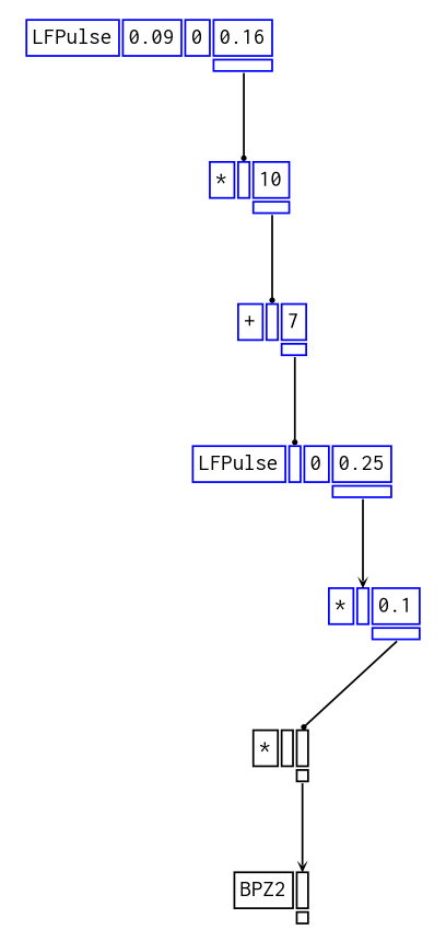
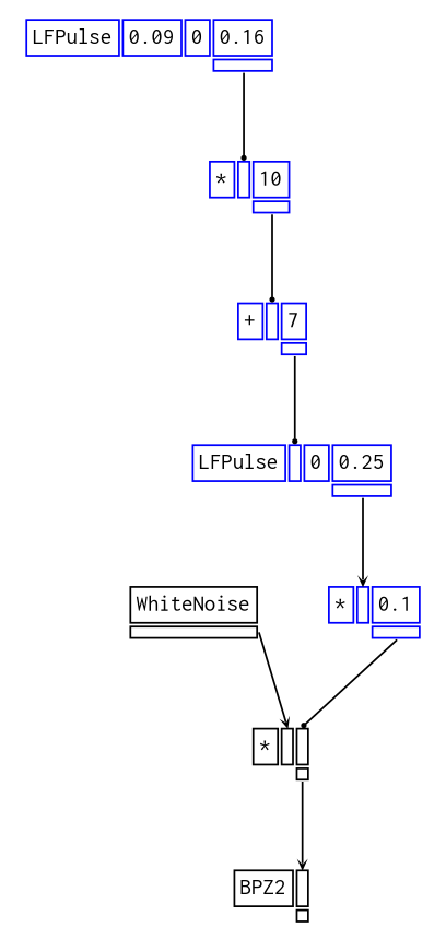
  digraph {
    splines=false
    node [color=blue fontname=Courier fontsize=12 shape=plaintext]
    edge [arrowhead=dot arrowsize=0.25 headport=i_0 tailport=o_0]
+   n1 [color=black label=<<TABLE BORDER="0" CELLBORDER="1"><TR><TD>WhiteNoise</TD></TR><TR><TD PORT="o_0" ID="u_0:o_0"></TD></TR></TABLE>>]
    n2 [color=black label=<<TABLE BORDER="0" CELLBORDER="1"><TR><TD>*</TD><TD PORT="i_0" ID="u_13:i_0"></TD><TD PORT="i_1" ID="u_13:i_1"></TD></TR><TR><TD BORDER="0"></TD><TD BORDER="0"></TD><TD PORT="o_0" ID="u_13:o_0"></TD></TR></TABLE>>]
    n3 [label=<<TABLE BORDER="0" CELLBORDER="1"><TR><TD>LFPulse</TD><TD ID="u_4:K_0">0.09</TD><TD ID="u_4:K_1">0</TD><TD ID="u_4:K_2">0.16</TD></TR><TR><TD BORDER="0"></TD><TD BORDER="0"></TD><TD BORDER="0"></TD><TD PORT="o_0" ID="u_4:o_0"></TD></TR></TABLE>>]
    n4 [label=<<TABLE BORDER="0" CELLBORDER="1"><TR><TD>*</TD><TD PORT="i_0" ID="u_6:i_0"></TD><TD ID="u_6:K_1">10</TD></TR><TR><TD BORDER="0"></TD><TD BORDER="0"></TD><TD PORT="o_0" ID="u_6:o_0"></TD></TR></TABLE>>]
    n5 [label=<<TABLE BORDER="0" CELLBORDER="1"><TR><TD>+</TD><TD PORT="i_0" ID="u_8:i_0"></TD><TD ID="u_8:K_1">7</TD></TR><TR><TD BORDER="0"></TD><TD BORDER="0"></TD><TD PORT="o_0" ID="u_8:o_0"></TD></TR></TABLE>>]
    n6 [label=<<TABLE BORDER="0" CELLBORDER="1"><TR><TD>LFPulse</TD><TD PORT="i_0" ID="u_10:i_0"></TD><TD ID="u_10:K_1">0</TD><TD ID="u_10:K_2">0.25</TD></TR><TR><TD BORDER="0"></TD><TD BORDER="0"></TD><TD BORDER="0"></TD><TD PORT="o_0" ID="u_10:o_0"></TD></TR></TABLE>>]
    n7 [label=<<TABLE BORDER="0" CELLBORDER="1"><TR><TD>*</TD><TD PORT="i_0" ID="u_12:i_0"></TD><TD ID="u_12:K_1">0.1</TD></TR><TR><TD BORDER="0"></TD><TD BORDER="0"></TD><TD PORT="o_0" ID="u_12:o_0"></TD></TR></TABLE>>]
    n8 [color=black label=<<TABLE BORDER="0" CELLBORDER="1"><TR><TD>BPZ2</TD><TD PORT="i_0" ID="u_14:i_0"></TD></TR><TR><TD BORDER="0"></TD><TD PORT="o_0" ID="u_14:o_0"></TD></TR></TABLE>>]
+   n1 -> n2 [arrowhead=vee]
    n2 -> n8 [arrowhead=vee]
    n3 -> n4
    n4 -> n5
    n5 -> n6
    n6 -> n7 [arrowhead=vee]
    n7 -> n2 [headport=i_1]
  }
